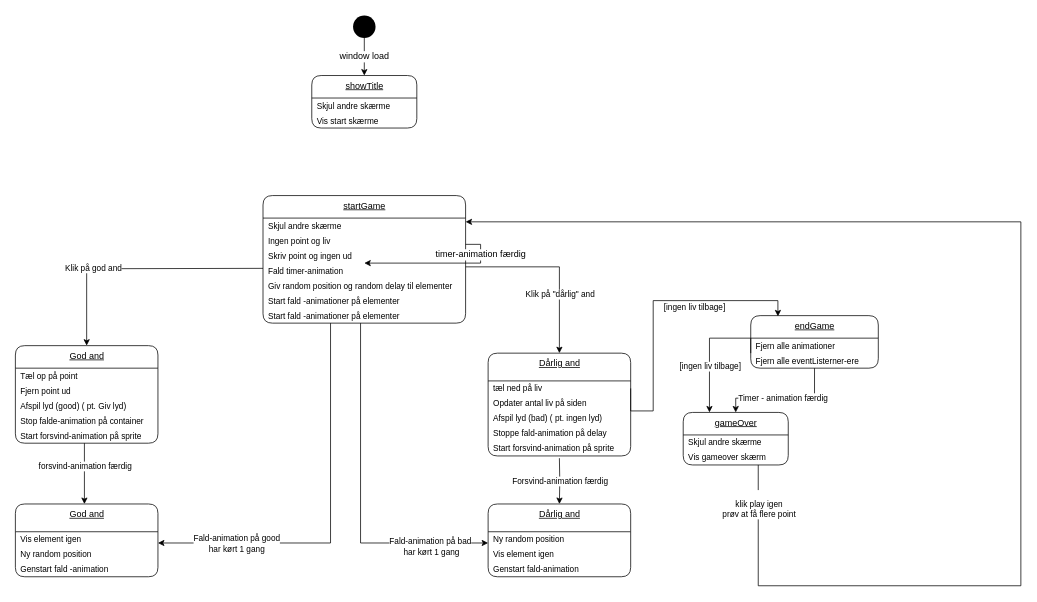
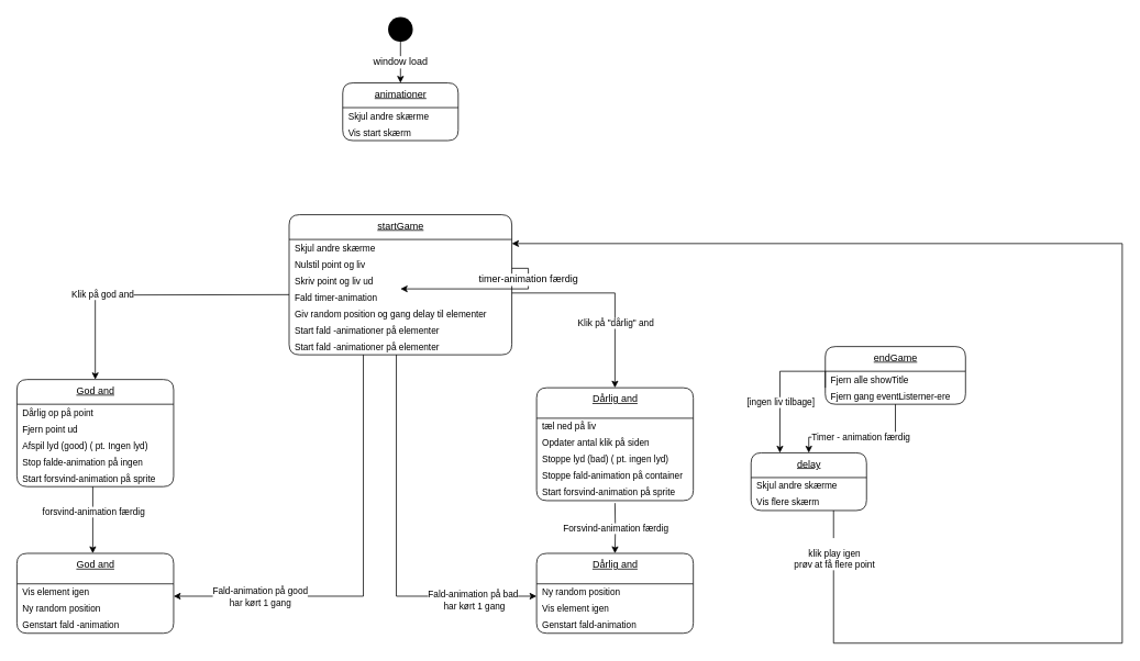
  <mxCell id="0" />
  <mxCell id="1" parent="0" />
  <mxCell id="2" value="&lt;span style=&quot;font-size: 12px&quot;&gt;window load&lt;/span&gt;" style="edgeStyle=orthogonalEdgeStyle;rounded=0;orthogonalLoop=1;jettySize=auto;html=1;exitX=0.5;exitY=1;exitDx=0;exitDy=0;entryX=0.5;entryY=0;entryDx=0;entryDy=0;" parent="1" source="3" target="18" edge="1"><mxGeometry relative="1" as="geometry"><mxPoint x="270" y="100" as="targetPoint" /></mxGeometry></mxCell>
  <mxCell id="3" value="" style="ellipse;fillColor=#000000;strokeColor=none;" parent="1" vertex="1"><mxGeometry x="470" width="30" height="30" as="geometry" y="20" /></mxCell>
  <mxCell id="4" value="startGame" style="swimlane;fontStyle=4;align=center;verticalAlign=top;childLayout=stackLayout;horizontal=1;startSize=30;horizontalStack=0;resizeParent=1;resizeParentMax=0;resizeLast=0;collapsible=0;marginBottom=0;html=1;rounded=1;absoluteArcSize=1;arcSize=25;" parent="1" vertex="1"><mxGeometry x="350" y="260" width="270" height="170" as="geometry" /></mxCell>
  <mxCell id="5" value="Skjul andre skærme" style="fillColor=none;strokeColor=none;align=left;verticalAlign=middle;spacingLeft=5;fontSize=11;" parent="4" vertex="1"><mxGeometry y="30" width="270" height="20" as="geometry" /></mxCell>
- <mxCell id="6" value="Ingen point og liv" style="fillColor=none;strokeColor=none;align=left;verticalAlign=middle;spacingLeft=5;fontSize=11;" parent="4" vertex="1"><mxGeometry y="50" width="270" height="20" as="geometry" /></mxCell>
- <mxCell id="7" value="Skriv point og ingen ud" style="fillColor=none;strokeColor=none;align=left;verticalAlign=middle;spacingLeft=5;fontSize=11;" parent="4" vertex="1"><mxGeometry y="70" width="270" height="20" as="geometry" /></mxCell>
+ <mxCell id="6" value="Nulstil point og liv" style="fillColor=none;strokeColor=none;align=left;verticalAlign=middle;spacingLeft=5;fontSize=11;" parent="4" vertex="1"><mxGeometry y="50" width="270" height="20" as="geometry" /></mxCell>
+ <mxCell id="7" value="Skriv point og liv ud" style="fillColor=none;strokeColor=none;align=left;verticalAlign=middle;spacingLeft=5;fontSize=11;" parent="4" vertex="1"><mxGeometry y="70" width="270" height="20" as="geometry" /></mxCell>
  <mxCell id="8" value="Fald timer-animation" style="fillColor=none;strokeColor=none;align=left;verticalAlign=middle;spacingLeft=5;fontSize=11;" parent="4" vertex="1"><mxGeometry y="90" width="270" height="20" as="geometry" /></mxCell>
- <mxCell id="9" value="Giv random position og random delay til elementer" style="fillColor=none;strokeColor=none;align=left;verticalAlign=middle;spacingLeft=5;fontSize=11;" parent="4" vertex="1"><mxGeometry y="110" width="270" height="20" as="geometry" /></mxCell>
+ <mxCell id="9" value="Giv random position og gang delay til elementer" style="fillColor=none;strokeColor=none;align=left;verticalAlign=middle;spacingLeft=5;fontSize=11;" parent="4" vertex="1"><mxGeometry y="110" width="270" height="20" as="geometry" /></mxCell>
  <mxCell id="10" value="Start fald -animationer på elementer" style="fillColor=none;strokeColor=none;align=left;verticalAlign=middle;spacingLeft=5;fontSize=11;" parent="4" vertex="1"><mxGeometry y="130" width="270" height="20" as="geometry" /></mxCell>
  <mxCell id="11" value="Start fald -animationer på elementer" style="fillColor=none;strokeColor=none;align=left;verticalAlign=middle;spacingLeft=5;fontSize=11;" parent="4" vertex="1"><mxGeometry y="150" width="270" height="20" as="geometry" /></mxCell>
  <mxCell id="12" value="God and" style="swimlane;fontStyle=4;align=center;verticalAlign=top;childLayout=stackLayout;horizontal=1;startSize=30;horizontalStack=0;resizeParent=1;resizeParentMax=0;resizeLast=0;collapsible=0;marginBottom=0;html=1;rounded=1;absoluteArcSize=1;arcSize=25;" parent="1" vertex="1"><mxGeometry x="20" y="460" width="190" height="130" as="geometry" /></mxCell>
- <mxCell id="13" value="Tæl op på point" style="fillColor=none;strokeColor=none;align=left;verticalAlign=middle;spacingLeft=5;fontSize=11;" parent="12" vertex="1"><mxGeometry y="30" width="190" height="20" as="geometry" /></mxCell>
+ <mxCell id="13" value="Dårlig op på point" style="fillColor=none;strokeColor=none;align=left;verticalAlign=middle;spacingLeft=5;fontSize=11;" parent="12" vertex="1"><mxGeometry y="30" width="190" height="20" as="geometry" /></mxCell>
  <mxCell id="14" value="Fjern point ud" style="fillColor=none;strokeColor=none;align=left;verticalAlign=middle;spacingLeft=5;fontSize=11;" parent="12" vertex="1"><mxGeometry y="50" width="190" height="20" as="geometry" /></mxCell>
- <mxCell id="15" value="Afspil lyd (good) ( pt. Giv lyd)" style="fillColor=none;strokeColor=none;align=left;verticalAlign=middle;spacingLeft=5;fontSize=11;" parent="12" vertex="1"><mxGeometry y="70" width="190" height="20" as="geometry" /></mxCell>
- <mxCell id="16" value="Stop falde-animation på container" style="fillColor=none;strokeColor=none;align=left;verticalAlign=middle;spacingLeft=5;fontSize=11;" parent="12" vertex="1"><mxGeometry y="90" width="190" height="20" as="geometry" /></mxCell>
+ <mxCell id="15" value="Afspil lyd (good) ( pt. Ingen lyd)" style="fillColor=none;strokeColor=none;align=left;verticalAlign=middle;spacingLeft=5;fontSize=11;" parent="12" vertex="1"><mxGeometry y="70" width="190" height="20" as="geometry" /></mxCell>
+ <mxCell id="16" value="Stop falde-animation på ingen" style="fillColor=none;strokeColor=none;align=left;verticalAlign=middle;spacingLeft=5;fontSize=11;" parent="12" vertex="1"><mxGeometry y="90" width="190" height="20" as="geometry" /></mxCell>
  <mxCell id="17" value="Start forsvind-animation på sprite" style="fillColor=none;strokeColor=none;align=left;verticalAlign=middle;spacingLeft=5;fontSize=11;" parent="12" vertex="1"><mxGeometry y="110" width="190" height="20" as="geometry" /></mxCell>
- <mxCell id="18" value="showTitle" style="swimlane;fontStyle=4;align=center;verticalAlign=top;childLayout=stackLayout;horizontal=1;startSize=30;horizontalStack=0;resizeParent=1;resizeParentMax=0;resizeLast=0;collapsible=0;marginBottom=0;html=1;rounded=1;absoluteArcSize=1;arcSize=25;" parent="1" vertex="1"><mxGeometry x="415" y="100" width="140" height="70" as="geometry" /></mxCell>
+ <mxCell id="18" value="animationer" style="swimlane;fontStyle=4;align=center;verticalAlign=top;childLayout=stackLayout;horizontal=1;startSize=30;horizontalStack=0;resizeParent=1;resizeParentMax=0;resizeLast=0;collapsible=0;marginBottom=0;html=1;rounded=1;absoluteArcSize=1;arcSize=25;" parent="1" vertex="1"><mxGeometry x="415" y="100" width="140" height="70" as="geometry" /></mxCell>
  <mxCell id="19" value="Skjul andre skærme" style="fillColor=none;strokeColor=none;align=left;verticalAlign=middle;spacingLeft=5;fontSize=11;" parent="18" vertex="1"><mxGeometry y="30" width="140" height="20" as="geometry" /></mxCell>
- <mxCell id="20" value="Vis start skærme" style="fillColor=none;strokeColor=none;align=left;verticalAlign=middle;spacingLeft=5;fontSize=11;" parent="18" vertex="1"><mxGeometry y="50" width="140" height="20" as="geometry" /></mxCell>
+ <mxCell id="20" value="Vis start skærm" style="fillColor=none;strokeColor=none;align=left;verticalAlign=middle;spacingLeft=5;fontSize=11;" parent="18" vertex="1"><mxGeometry y="50" width="140" height="20" as="geometry" /></mxCell>
  <mxCell id="21" value="God and" style="swimlane;fontStyle=4;align=center;verticalAlign=top;childLayout=stackLayout;horizontal=1;startSize=37;horizontalStack=0;resizeParent=1;resizeParentMax=0;resizeLast=0;collapsible=0;marginBottom=0;html=1;rounded=1;absoluteArcSize=1;arcSize=25;" parent="1" vertex="1"><mxGeometry x="20" y="671" width="190" height="97" as="geometry" /></mxCell>
  <mxCell id="22" value="Vis element igen" style="fillColor=none;strokeColor=none;align=left;verticalAlign=middle;spacingLeft=5;fontSize=11;" parent="21" vertex="1"><mxGeometry y="37" width="190" height="20" as="geometry" /></mxCell>
  <mxCell id="23" value="Ny random position" style="fillColor=none;strokeColor=none;align=left;verticalAlign=middle;spacingLeft=5;fontSize=11;" parent="21" vertex="1"><mxGeometry y="57" width="190" height="20" as="geometry" /></mxCell>
  <mxCell id="24" value="Genstart fald -animation" style="fillColor=none;strokeColor=none;align=left;verticalAlign=middle;spacingLeft=5;fontSize=11;" parent="21" vertex="1"><mxGeometry y="77" width="190" height="20" as="geometry" /></mxCell>
  <mxCell id="25" value="" style="edgeStyle=orthogonalEdgeStyle;rounded=0;orthogonalLoop=1;jettySize=auto;html=1;exitX=0.5;exitY=1;exitDx=0;exitDy=0;entryX=0.5;entryY=0;entryDx=0;entryDy=0;" parent="1" edge="1"><mxGeometry x="-0.012" y="-45" relative="1" as="geometry"><mxPoint x="112" y="590" as="sourcePoint" /><mxPoint x="112" y="671" as="targetPoint" /><mxPoint as="offset" /></mxGeometry></mxCell>
  <mxCell id="26" value="forsvind-animation færdig" style="edgeLabel;html=1;align=center;verticalAlign=middle;resizable=0;points=[];fontSize=11;" parent="25" vertex="1" connectable="0"><mxGeometry x="-0.265" relative="1" as="geometry"><mxPoint as="offset" /></mxGeometry></mxCell>
  <mxCell id="27" value="Klik på god and" style="edgeStyle=orthogonalEdgeStyle;rounded=0;orthogonalLoop=1;jettySize=auto;html=1;exitX=0;exitY=0;exitDx=0;exitDy=0;entryX=0.5;entryY=0;entryDx=0;entryDy=0;" parent="1" target="12" edge="1"><mxGeometry x="0.334" relative="1" as="geometry"><mxPoint x="-1" as="offset" /><mxPoint x="350" y="357" as="sourcePoint" /></mxGeometry></mxCell>
  <mxCell id="28" value="Dårlig and" style="swimlane;fontStyle=4;align=center;verticalAlign=top;childLayout=stackLayout;horizontal=1;startSize=37;horizontalStack=0;resizeParent=1;resizeParentMax=0;resizeLast=0;collapsible=0;marginBottom=0;html=1;rounded=1;absoluteArcSize=1;arcSize=25;" parent="1" vertex="1"><mxGeometry x="650" y="470" width="190" height="137" as="geometry" /></mxCell>
  <mxCell id="29" value="tæl ned på liv" style="fillColor=none;strokeColor=none;align=left;verticalAlign=middle;spacingLeft=5;fontSize=11;" parent="28" vertex="1"><mxGeometry y="37" width="190" height="20" as="geometry" /></mxCell>
- <mxCell id="30" value="Opdater antal liv på siden" style="fillColor=none;strokeColor=none;align=left;verticalAlign=middle;spacingLeft=5;fontSize=11;" parent="28" vertex="1"><mxGeometry y="57" width="190" height="20" as="geometry" /></mxCell>
- <mxCell id="31" value="Afspil lyd (bad) ( pt. ingen lyd)" style="fillColor=none;strokeColor=none;align=left;verticalAlign=middle;spacingLeft=5;fontSize=11;" parent="28" vertex="1"><mxGeometry y="77" width="190" height="20" as="geometry" /></mxCell>
- <mxCell id="32" value="Stoppe fald-animation på delay" style="fillColor=none;strokeColor=none;align=left;verticalAlign=middle;spacingLeft=5;fontSize=11;" parent="28" vertex="1"><mxGeometry y="97" width="190" height="20" as="geometry" /></mxCell>
+ <mxCell id="30" value="Opdater antal klik på siden" style="fillColor=none;strokeColor=none;align=left;verticalAlign=middle;spacingLeft=5;fontSize=11;" parent="28" vertex="1"><mxGeometry y="57" width="190" height="20" as="geometry" /></mxCell>
+ <mxCell id="31" value="Stoppe lyd (bad) ( pt. ingen lyd)" style="fillColor=none;strokeColor=none;align=left;verticalAlign=middle;spacingLeft=5;fontSize=11;" parent="28" vertex="1"><mxGeometry y="77" width="190" height="20" as="geometry" /></mxCell>
+ <mxCell id="32" value="Stoppe fald-animation på container" style="fillColor=none;strokeColor=none;align=left;verticalAlign=middle;spacingLeft=5;fontSize=11;" parent="28" vertex="1"><mxGeometry y="97" width="190" height="20" as="geometry" /></mxCell>
  <mxCell id="33" value="Start forsvind-animation på sprite" style="fillColor=none;strokeColor=none;align=left;verticalAlign=middle;spacingLeft=5;fontSize=11;" parent="28" vertex="1"><mxGeometry y="117" width="190" height="20" as="geometry" /></mxCell>
  <mxCell id="34" value="Dårlig and" style="swimlane;fontStyle=4;align=center;verticalAlign=top;childLayout=stackLayout;horizontal=1;startSize=37;horizontalStack=0;resizeParent=1;resizeParentMax=0;resizeLast=0;collapsible=0;marginBottom=0;html=1;rounded=1;absoluteArcSize=1;arcSize=25;" parent="1" vertex="1"><mxGeometry x="650" y="671" width="190" height="97" as="geometry" /></mxCell>
  <mxCell id="35" value="Ny random position " style="fillColor=none;strokeColor=none;align=left;verticalAlign=middle;spacingLeft=5;fontSize=11;" parent="34" vertex="1"><mxGeometry y="37" width="190" height="20" as="geometry" /></mxCell>
  <mxCell id="36" value="Vis element igen " style="fillColor=none;strokeColor=none;align=left;verticalAlign=middle;spacingLeft=5;fontSize=11;" parent="34" vertex="1"><mxGeometry y="57" width="190" height="20" as="geometry" /></mxCell>
  <mxCell id="37" value="Genstart fald-animation" style="fillColor=none;strokeColor=none;align=left;verticalAlign=middle;spacingLeft=5;fontSize=11;" parent="34" vertex="1"><mxGeometry y="77" width="190" height="20" as="geometry" /></mxCell>
  <mxCell id="38" value="Forsvind-animation færdig" style="edgeStyle=orthogonalEdgeStyle;rounded=0;orthogonalLoop=1;jettySize=auto;html=1;entryX=0.5;entryY=0;entryDx=0;entryDy=0;" parent="1" target="34" edge="1"><mxGeometry relative="1" as="geometry"><mxPoint x="745" y="610" as="sourcePoint" /></mxGeometry></mxCell>
  <mxCell id="39" value="&lt;span style=&quot;font-size: 12px&quot;&gt;timer-animation færdig&lt;/span&gt;" style="edgeStyle=orthogonalEdgeStyle;rounded=0;orthogonalLoop=1;jettySize=auto;html=1;exitX=1;exitY=0.75;exitDx=0;exitDy=0;" parent="1" source="6" target="7" edge="1"><mxGeometry x="-0.665" relative="1" as="geometry"><mxPoint x="750" y="140" as="sourcePoint" /><mxPoint x="775" y="107" as="targetPoint" /><mxPoint as="offset" /></mxGeometry></mxCell>
  <mxCell id="40" value="endGame" style="swimlane;fontStyle=4;align=center;verticalAlign=top;childLayout=stackLayout;horizontal=1;startSize=30;horizontalStack=0;resizeParent=1;resizeParentMax=0;resizeLast=0;collapsible=0;marginBottom=0;html=1;rounded=1;absoluteArcSize=1;arcSize=25;" parent="1" vertex="1"><mxGeometry x="1000" y="420" width="170" height="70" as="geometry" /></mxCell>
- <mxCell id="41" value="Fjern alle animationer" style="fillColor=none;strokeColor=none;align=left;verticalAlign=middle;spacingLeft=5;fontSize=11;" parent="40" vertex="1"><mxGeometry y="30" width="170" height="20" as="geometry" /></mxCell>
- <mxCell id="42" value="Fjern alle eventListerner-ere" style="fillColor=none;strokeColor=none;align=left;verticalAlign=middle;spacingLeft=5;fontSize=11;" parent="40" vertex="1"><mxGeometry y="50" width="170" height="20" as="geometry" /></mxCell>
- <mxCell id="43" value="gameOver" style="swimlane;fontStyle=4;align=center;verticalAlign=top;childLayout=stackLayout;horizontal=1;startSize=30;horizontalStack=0;resizeParent=1;resizeParentMax=0;resizeLast=0;collapsible=0;marginBottom=0;html=1;rounded=1;absoluteArcSize=1;arcSize=25;fontSize=12;" parent="1" vertex="1"><mxGeometry x="910" y="549" width="140" height="70" as="geometry" /></mxCell>
+ <mxCell id="41" value="Fjern alle showTitle" style="fillColor=none;strokeColor=none;align=left;verticalAlign=middle;spacingLeft=5;fontSize=11;" parent="40" vertex="1"><mxGeometry y="30" width="170" height="20" as="geometry" /></mxCell>
+ <mxCell id="42" value="Fjern gang eventListerner-ere" style="fillColor=none;strokeColor=none;align=left;verticalAlign=middle;spacingLeft=5;fontSize=11;" parent="40" vertex="1"><mxGeometry y="50" width="170" height="20" as="geometry" /></mxCell>
+ <mxCell id="43" value="delay" style="swimlane;fontStyle=4;align=center;verticalAlign=top;childLayout=stackLayout;horizontal=1;startSize=30;horizontalStack=0;resizeParent=1;resizeParentMax=0;resizeLast=0;collapsible=0;marginBottom=0;html=1;rounded=1;absoluteArcSize=1;arcSize=25;fontSize=12;" parent="1" vertex="1"><mxGeometry x="910" y="549" width="140" height="70" as="geometry" /></mxCell>
  <mxCell id="44" value="Skjul andre skærme" style="fillColor=none;strokeColor=none;align=left;verticalAlign=middle;spacingLeft=5;fontSize=11;" parent="43" vertex="1"><mxGeometry y="30" width="140" height="20" as="geometry" /></mxCell>
- <mxCell id="45" value="Vis gameover skærm" style="fillColor=none;strokeColor=none;align=left;verticalAlign=middle;spacingLeft=5;fontSize=11;" parent="43" vertex="1"><mxGeometry y="50" width="140" height="20" as="geometry" /></mxCell>
+ <mxCell id="45" value="Vis flere skærm" style="fillColor=none;strokeColor=none;align=left;verticalAlign=middle;spacingLeft=5;fontSize=11;" parent="43" vertex="1"><mxGeometry y="50" width="140" height="20" as="geometry" /></mxCell>
  <mxCell id="46" value="Timer - animation færdig" style="edgeStyle=orthogonalEdgeStyle;rounded=0;orthogonalLoop=1;jettySize=auto;html=1;exitX=0.5;exitY=1;exitDx=0;exitDy=0;entryX=0.5;entryY=0;entryDx=0;entryDy=0;" parent="1" source="42" target="43" edge="1"><mxGeometry relative="1" as="geometry"><mxPoint x="984" y="550" as="targetPoint" /><Array as="points"><mxPoint x="1085" y="530" /><mxPoint x="980" y="530" /></Array></mxGeometry></mxCell>
  <mxCell id="47" style="edgeStyle=orthogonalEdgeStyle;rounded=0;orthogonalLoop=1;jettySize=auto;html=1;exitX=0;exitY=0;exitDx=0;exitDy=0;entryX=0.25;entryY=0;entryDx=0;entryDy=0;" parent="1" source="42" target="43" edge="1"><mxGeometry relative="1" as="geometry"><mxPoint x="949" y="550" as="targetPoint" /></mxGeometry></mxCell>
  <mxCell id="48" value="[ingen liv tilbage]" style="edgeLabel;html=1;align=center;verticalAlign=middle;resizable=0;points=[];" parent="47" vertex="1" connectable="0"><mxGeometry x="0.285" relative="1" as="geometry"><mxPoint as="offset" /></mxGeometry></mxCell>
- <mxCell id="49" style="edgeStyle=orthogonalEdgeStyle;rounded=0;orthogonalLoop=1;jettySize=auto;html=1;exitX=1;exitY=0.5;exitDx=0;exitDy=0;entryX=0.213;entryY=0.014;entryDx=0;entryDy=0;entryPerimeter=0;" parent="1" source="29" target="40" edge="1"><mxGeometry relative="1" as="geometry"><Array as="points"><mxPoint x="870" y="547" /><mxPoint x="870" y="400" /><mxPoint x="1036" y="400" /></Array></mxGeometry></mxCell>
- <mxCell id="50" value="[ingen liv tilbage]" style="edgeLabel;html=1;align=center;verticalAlign=middle;resizable=0;points=[];" parent="49" vertex="1" connectable="0"><mxGeometry x="-0.001" y="1" relative="1" as="geometry"><mxPoint x="55" y="-2" as="offset" /></mxGeometry></mxCell>
  <mxCell id="51" style="edgeStyle=orthogonalEdgeStyle;html=1;entryX=1;entryY=0.75;entryDx=0;entryDy=0;fontSize=11;rounded=0;" parent="1" target="22" edge="1"><mxGeometry relative="1" as="geometry"><Array as="points"><mxPoint x="440" y="723" /></Array><mxPoint x="440" y="430" as="sourcePoint" /></mxGeometry></mxCell>
  <mxCell id="52" value="Fald-animation på good &lt;br&gt;har kørt 1 gang" style="edgeLabel;html=1;align=center;verticalAlign=middle;resizable=0;points=[];fontSize=11;" parent="51" vertex="1" connectable="0"><mxGeometry x="0.603" relative="1" as="geometry"><mxPoint as="offset" /></mxGeometry></mxCell>
  <mxCell id="53" style="edgeStyle=orthogonalEdgeStyle;html=1;entryX=0;entryY=0.75;entryDx=0;entryDy=0;fontSize=11;rounded=0;" parent="1" target="35" edge="1"><mxGeometry relative="1" as="geometry"><Array as="points"><mxPoint x="480" y="723" /></Array><mxPoint x="480" y="430" as="sourcePoint" /></mxGeometry></mxCell>
  <mxCell id="54" value="Fald-animation på bad&lt;br&gt;&amp;nbsp;har kørt 1 gang" style="edgeLabel;html=1;align=center;verticalAlign=middle;resizable=0;points=[];fontSize=11;" parent="53" vertex="1" connectable="0"><mxGeometry x="0.409" y="-1" relative="1" as="geometry"><mxPoint x="59" y="3" as="offset" /></mxGeometry></mxCell>
  <mxCell id="55" style="edgeStyle=orthogonalEdgeStyle;html=1;entryX=1;entryY=0.25;entryDx=0;entryDy=0;fontSize=11;rounded=0;" parent="1" source="45" target="5" edge="1"><mxGeometry relative="1" as="geometry"><Array as="points"><mxPoint x="1010" y="780" /><mxPoint x="1360" y="780" /><mxPoint x="1360" y="295" /></Array></mxGeometry></mxCell>
  <mxCell id="56" value="&lt;br&gt;klik play igen&lt;br&gt;prøv at få flere point" style="edgeLabel;html=1;align=center;verticalAlign=middle;resizable=0;points=[];fontSize=11;" parent="55" vertex="1" connectable="0"><mxGeometry x="-0.94" relative="1" as="geometry"><mxPoint as="offset" /></mxGeometry></mxCell>
  <mxCell id="57" style="edgeStyle=orthogonalEdgeStyle;rounded=0;html=1;exitX=1;exitY=0.25;exitDx=0;exitDy=0;entryX=0.5;entryY=0;entryDx=0;entryDy=0;fontSize=11;" parent="1" source="8" target="28" edge="1"><mxGeometry relative="1" as="geometry" /></mxCell>
  <mxCell id="58" value="Klik på &quot;dårlig&quot; and" style="edgeLabel;html=1;align=center;verticalAlign=middle;resizable=0;points=[];fontSize=11;" parent="57" vertex="1" connectable="0"><mxGeometry x="0.338" relative="1" as="geometry"><mxPoint as="offset" /></mxGeometry></mxCell>
